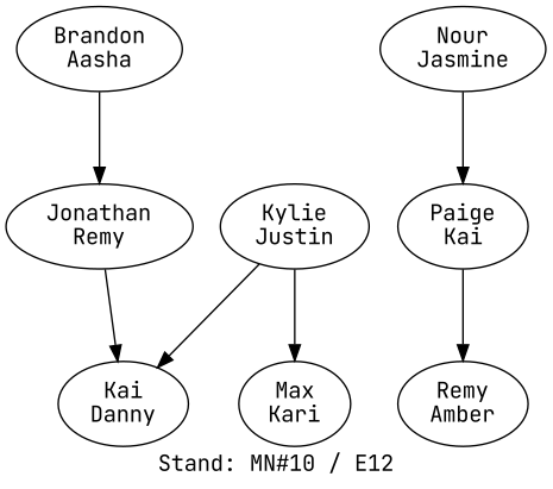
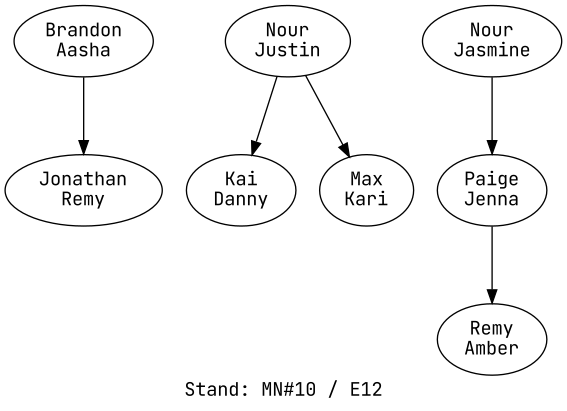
  digraph {
    fontname="JetBrains Mono"
    label="Stand: MN#10 / E12"
    labelloc=b
    ranksep=0.8
    node [fontname="JetBrains Mono"]
    edge [fontname="JetBrains Mono"]
    n1 [label="Brandon\nAasha"]
    n2 [label="Jonathan\nRemy"]
    n3 [label="Kai\nDanny"]
-   n4 [label="Kylie\nJustin"]
+   n4 [label="Nour\nJustin"]
    n5 [label="Max\nKari"]
    n6 [label="Nour\nJasmine"]
-   n7 [label="Paige\nKai"]
+   n7 [label="Paige\nJenna"]
    n8 [label="Remy\nAmber"]
    n1 -> n2
-   n2 -> n3
    n4 -> n3
    n4 -> n5
    n6 -> n7
    n7 -> n8
  }
